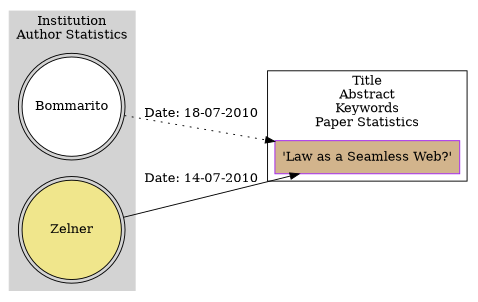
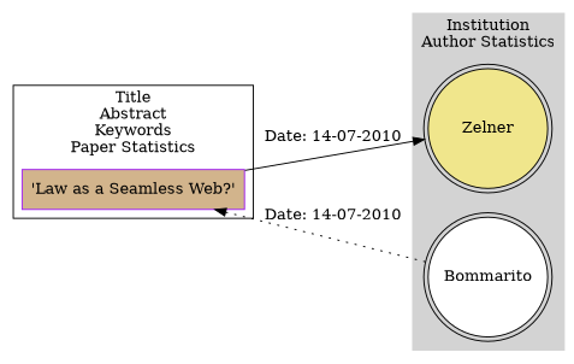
  digraph {
    rankdir=LR
    node [color=black shape=doublecircle style=filled fixedsize=true]
    n1 [color=purple fillcolor=tan label="'Law as a Seamless Web?'" shape=box fixedsize=""]
    Bommarito [fillcolor=white height=1.5 width=1.5]
    Zelner [fillcolor=khaki height=1.5 width=1.5]
    subgraph cluster_1 {
      color=black
      label="Title\nAbstract\nKeywords\nPaper Statistics"
      n1
    }
    subgraph cluster_2 {
      color=lightgrey
      label="Institution\nAuthor Statistics"
      style=filled
      Bommarito
      Zelner
    }
-   Bommarito -> n1 [label="Date: 18-07-2010" style=dotted]
-   Zelner -> n1 [label="Date: 14-07-2010" style=solid]
+   Bommarito -> n1 [label="Date: 14-07-2010" style=dotted]
+   n1 -> Zelner [label="Date: 14-07-2010" style=solid]
  }
